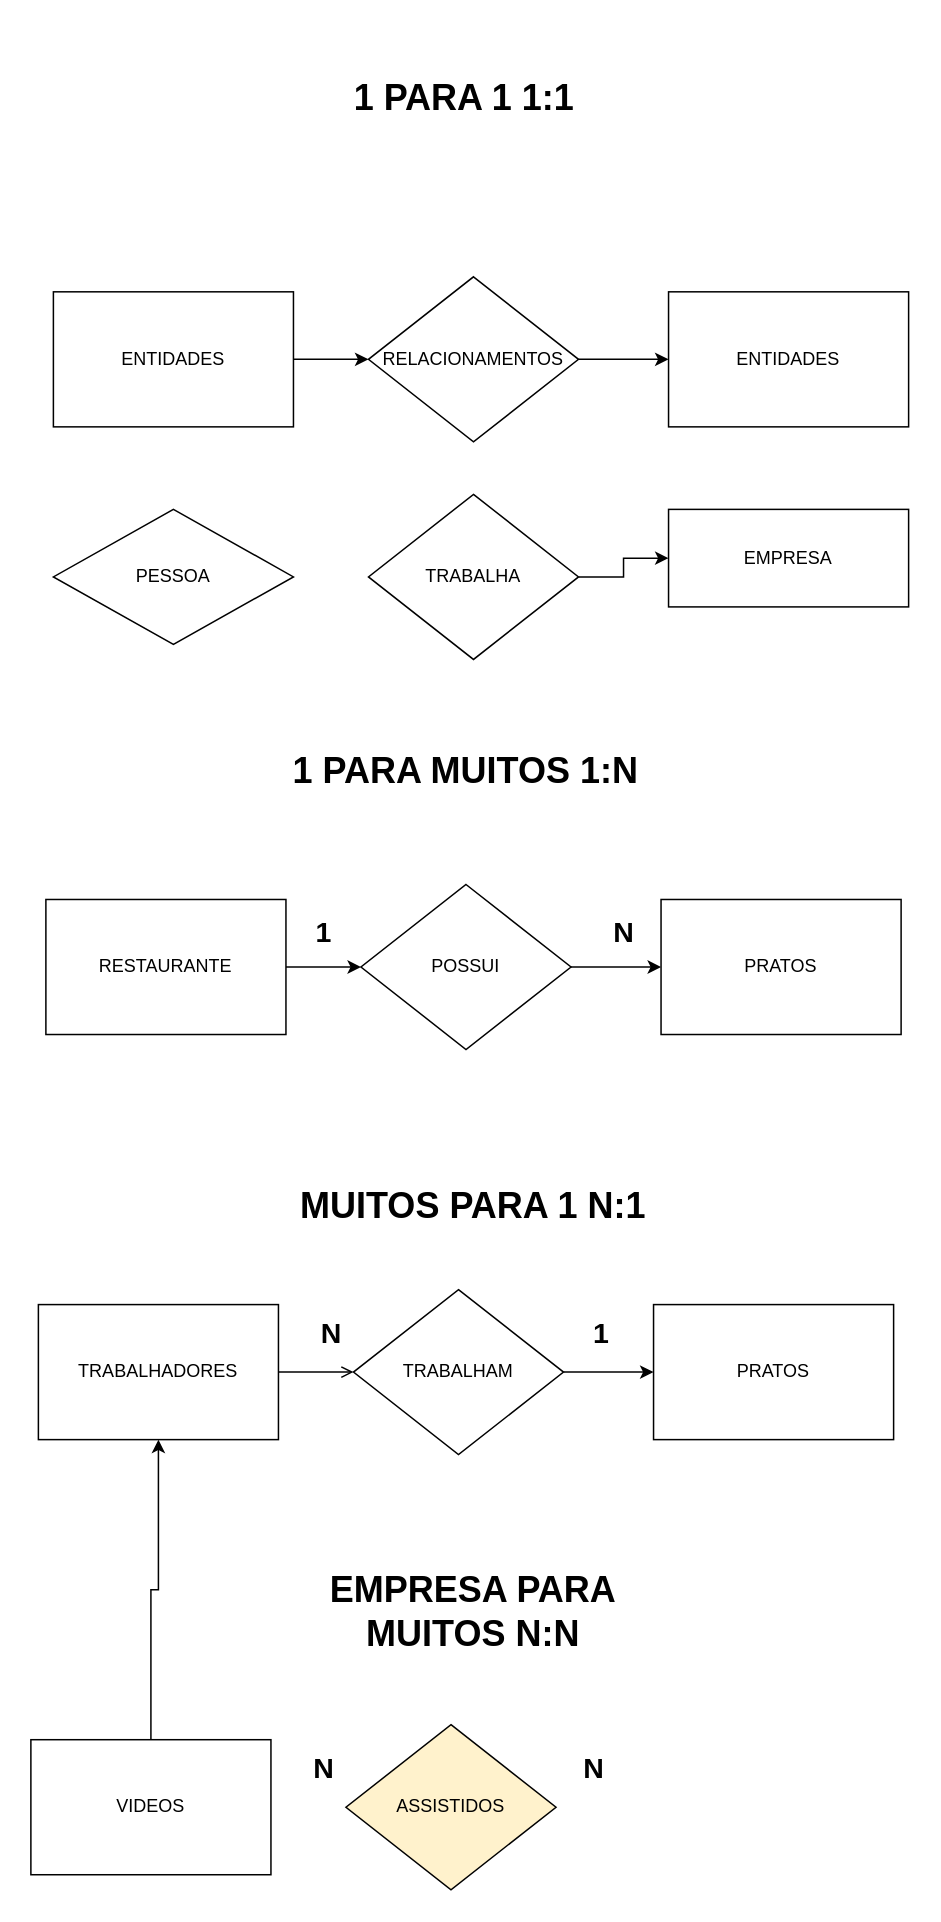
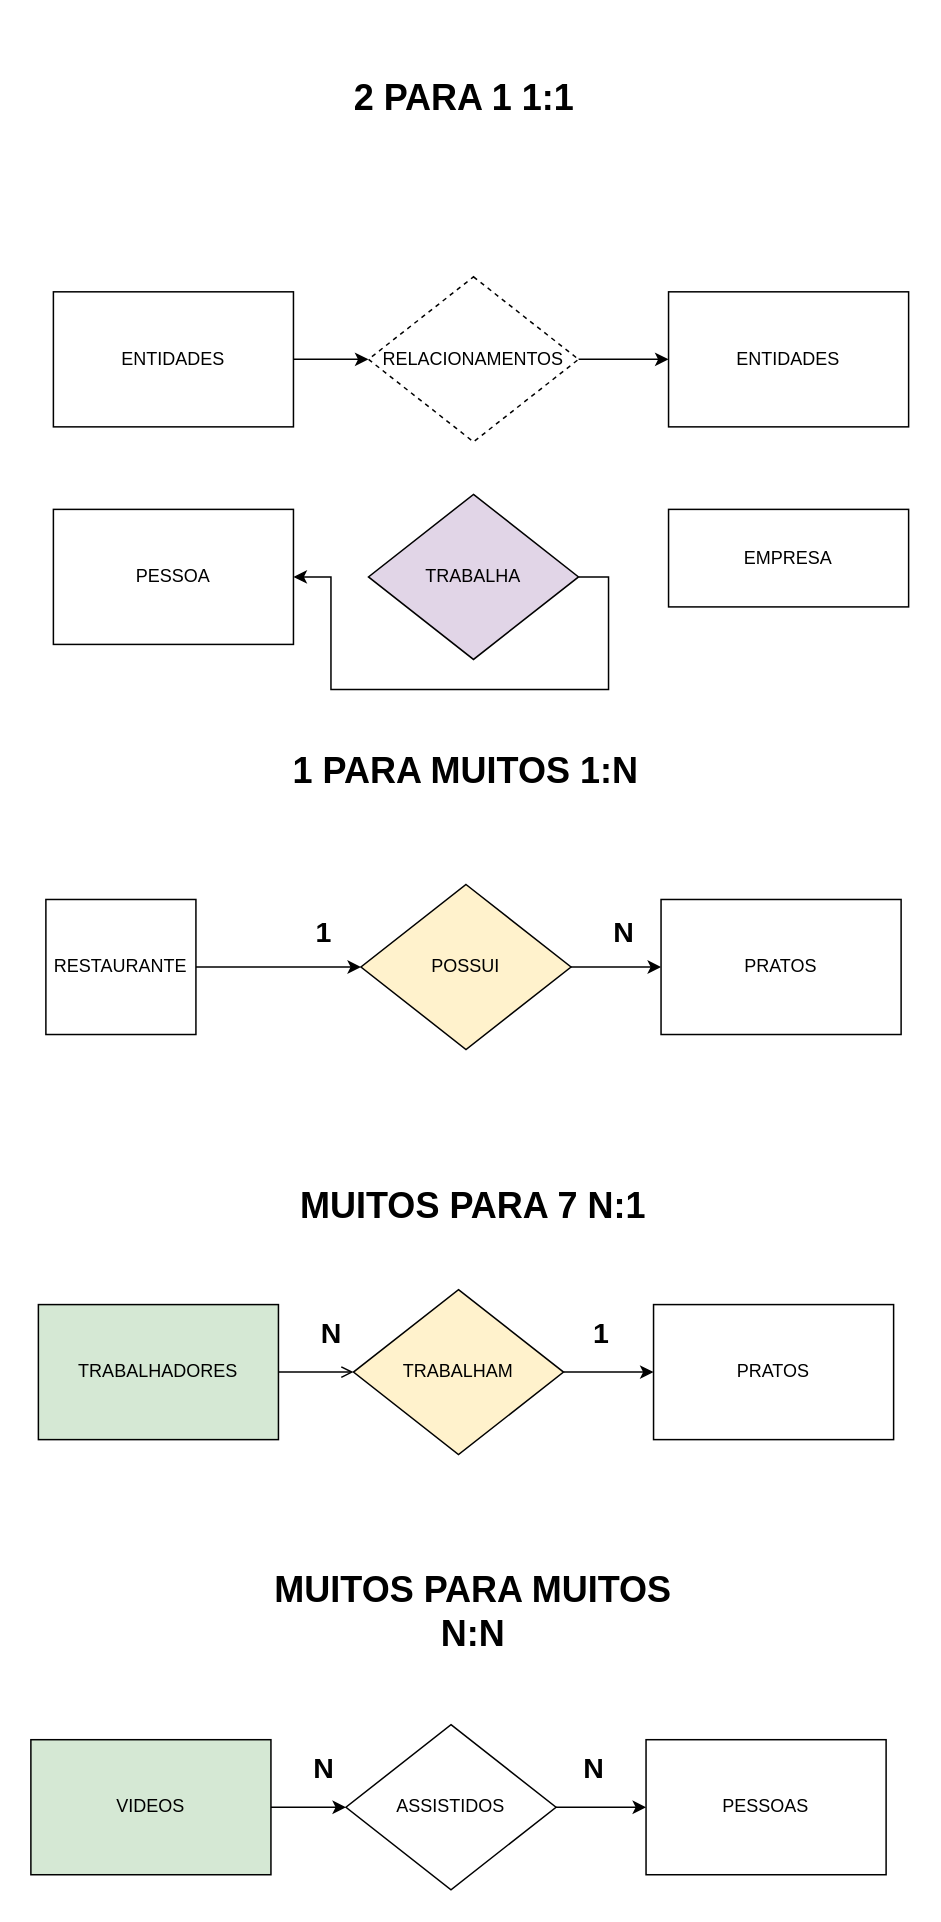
  <mxCell id="0" />
  <mxCell id="1" parent="0" />
  <mxCell id="2" style="edgeStyle=orthogonalEdgeStyle;rounded=0;orthogonalLoop=1;jettySize=auto;html=1;entryX=0;entryY=0.5;entryDx=0;entryDy=0;" edge="1" parent="1" source="3" target="5"><mxGeometry relative="1" as="geometry" /></mxCell>
  <mxCell id="3" value="ENTIDADES" style="rounded=0;whiteSpace=wrap;html=1;" vertex="1" parent="1"><mxGeometry x="35" y="194" width="160" height="90" as="geometry" /></mxCell>
  <mxCell id="4" style="edgeStyle=orthogonalEdgeStyle;rounded=0;orthogonalLoop=1;jettySize=auto;html=1;exitX=1;exitY=0.5;exitDx=0;exitDy=0;entryX=0;entryY=0.5;entryDx=0;entryDy=0;" edge="1" parent="1" source="5" target="6"><mxGeometry relative="1" as="geometry" /></mxCell>
- <mxCell id="5" value="RELACIONAMENTOS" style="rhombus;whiteSpace=wrap;html=1;" vertex="1" parent="1"><mxGeometry x="245" y="184" width="140" height="110" as="geometry" /></mxCell>
+ <mxCell id="5" value="RELACIONAMENTOS" style="rhombus;whiteSpace=wrap;html=1;dashed=1;" vertex="1" parent="1"><mxGeometry x="245" y="184" width="140" height="110" as="geometry" /></mxCell>
  <mxCell id="6" value="ENTIDADES" style="rounded=0;whiteSpace=wrap;html=1;" vertex="1" parent="1"><mxGeometry x="445" y="194" width="160" height="90" as="geometry" /></mxCell>
- <mxCell id="7" value="PESSOA" style="rhombus;whiteSpace=wrap;html=1;" vertex="1" parent="1"><mxGeometry x="35" y="339" width="160" height="90" as="geometry" /></mxCell>
- <mxCell id="8" style="edgeStyle=orthogonalEdgeStyle;rounded=0;orthogonalLoop=1;jettySize=auto;html=1;exitX=1;exitY=0.5;exitDx=0;exitDy=0;entryX=0;entryY=0.5;entryDx=0;entryDy=0;" edge="1" parent="1" source="9" target="10"><mxGeometry relative="1" as="geometry" /></mxCell>
- <mxCell id="9" value="TRABALHA" style="rhombus;whiteSpace=wrap;html=1;" vertex="1" parent="1"><mxGeometry x="245" y="329" width="140" height="110" as="geometry" /></mxCell>
+ <mxCell id="7" value="PESSOA" style="rounded=0;whiteSpace=wrap;html=1;" vertex="1" parent="1"><mxGeometry x="35" y="339" width="160" height="90" as="geometry" /></mxCell>
+ <mxCell id="8" style="edgeStyle=orthogonalEdgeStyle;rounded=0;orthogonalLoop=1;jettySize=auto;html=1;exitX=1;exitY=0.5;exitDx=0;exitDy=0;" edge="1" parent="1" source="9" target="7"><mxGeometry relative="1" as="geometry" /></mxCell>
+ <mxCell id="9" value="TRABALHA" style="rhombus;whiteSpace=wrap;html=1;fillColor=#e1d5e7;" vertex="1" parent="1"><mxGeometry x="245" y="329" width="140" height="110" as="geometry" /></mxCell>
  <mxCell id="10" value="EMPRESA" style="rounded=0;whiteSpace=wrap;html=1;" vertex="1" parent="1"><mxGeometry x="445" y="339" width="160" height="65" as="geometry" /></mxCell>
- <mxCell id="11" value="&lt;font style=&quot;font-size: 24px;&quot;&gt;&lt;b&gt;1 PARA 1 1:1&lt;/b&gt;&lt;/font&gt;" style="text;strokeColor=none;align=center;fillColor=none;html=1;verticalAlign=middle;whiteSpace=wrap;rounded=0;" vertex="1" parent="1"><mxGeometry x="174" y="20" width="270" height="90" as="geometry" /></mxCell>
+ <mxCell id="11" value="&lt;font style=&quot;font-size: 24px;&quot;&gt;&lt;b&gt;2 PARA 1 1:1&lt;/b&gt;&lt;/font&gt;" style="text;strokeColor=none;align=center;fillColor=none;html=1;verticalAlign=middle;whiteSpace=wrap;rounded=0;" vertex="1" parent="1"><mxGeometry x="174" y="20" width="270" height="90" as="geometry" /></mxCell>
  <mxCell id="12" value="&lt;font style=&quot;font-size: 24px;&quot;&gt;&lt;b&gt;1 PARA MUITOS 1:N&lt;/b&gt;&lt;/font&gt;" style="text;strokeColor=none;align=center;fillColor=none;html=1;verticalAlign=middle;whiteSpace=wrap;rounded=0;" vertex="1" parent="1"><mxGeometry x="175" y="469" width="270" height="90" as="geometry" /></mxCell>
  <mxCell id="13" style="edgeStyle=orthogonalEdgeStyle;rounded=0;orthogonalLoop=1;jettySize=auto;html=1;entryX=0;entryY=0.5;entryDx=0;entryDy=0;" edge="1" parent="1" source="14" target="16"><mxGeometry relative="1" as="geometry" /></mxCell>
- <mxCell id="14" value="RESTAURANTE" style="rounded=0;whiteSpace=wrap;html=1;" vertex="1" parent="1"><mxGeometry x="30" y="599" width="160" height="90" as="geometry" /></mxCell>
+ <mxCell id="14" value="RESTAURANTE" style="rounded=0;whiteSpace=wrap;html=1;" vertex="1" parent="1"><mxGeometry x="30" y="599" width="100" height="90" as="geometry" /></mxCell>
  <mxCell id="15" style="edgeStyle=orthogonalEdgeStyle;rounded=0;orthogonalLoop=1;jettySize=auto;html=1;exitX=1;exitY=0.5;exitDx=0;exitDy=0;entryX=0;entryY=0.5;entryDx=0;entryDy=0;" edge="1" parent="1" source="16" target="17"><mxGeometry relative="1" as="geometry" /></mxCell>
- <mxCell id="16" value="POSSUI" style="rhombus;whiteSpace=wrap;html=1;" vertex="1" parent="1"><mxGeometry x="240" y="589" width="140" height="110" as="geometry" /></mxCell>
+ <mxCell id="16" value="POSSUI" style="rhombus;whiteSpace=wrap;html=1;fillColor=#fff2cc;" vertex="1" parent="1"><mxGeometry x="240" y="589" width="140" height="110" as="geometry" /></mxCell>
  <mxCell id="17" value="PRATOS" style="rounded=0;whiteSpace=wrap;html=1;" vertex="1" parent="1"><mxGeometry x="440" y="599" width="160" height="90" as="geometry" /></mxCell>
  <mxCell id="18" value="&lt;font style=&quot;font-size: 19px;&quot;&gt;&lt;b&gt;1&lt;/b&gt;&lt;/font&gt;" style="text;html=1;align=center;verticalAlign=middle;resizable=0;points=[];autosize=1;strokeColor=none;fillColor=none;" vertex="1" parent="1"><mxGeometry x="200" y="602" width="30" height="40" as="geometry" /></mxCell>
  <mxCell id="19" value="&lt;font style=&quot;font-size: 19px;&quot;&gt;&lt;b&gt;N&lt;/b&gt;&lt;/font&gt;" style="text;html=1;align=center;verticalAlign=middle;resizable=0;points=[];autosize=1;strokeColor=none;fillColor=none;" vertex="1" parent="1"><mxGeometry x="395" y="602" width="40" height="40" as="geometry" /></mxCell>
- <mxCell id="20" value="&lt;font style=&quot;font-size: 24px;&quot;&gt;&lt;b&gt;MUITOS PARA 1 N:1&lt;/b&gt;&lt;/font&gt;" style="text;strokeColor=none;align=center;fillColor=none;html=1;verticalAlign=middle;whiteSpace=wrap;rounded=0;" vertex="1" parent="1"><mxGeometry x="180" y="759" width="270" height="90" as="geometry" /></mxCell>
+ <mxCell id="20" value="&lt;font style=&quot;font-size: 24px;&quot;&gt;&lt;b&gt;MUITOS PARA 7 N:1&lt;/b&gt;&lt;/font&gt;" style="text;strokeColor=none;align=center;fillColor=none;html=1;verticalAlign=middle;whiteSpace=wrap;rounded=0;" vertex="1" parent="1"><mxGeometry x="180" y="759" width="270" height="90" as="geometry" /></mxCell>
  <mxCell id="21" style="edgeStyle=orthogonalEdgeStyle;rounded=0;orthogonalLoop=1;jettySize=auto;html=1;entryX=0;entryY=0.5;entryDx=0;entryDy=0;endArrow=open;" edge="1" parent="1" source="22" target="24"><mxGeometry relative="1" as="geometry" /></mxCell>
- <mxCell id="22" value="TRABALHADORES" style="rounded=0;whiteSpace=wrap;html=1;" vertex="1" parent="1"><mxGeometry x="25" y="869" width="160" height="90" as="geometry" /></mxCell>
+ <mxCell id="22" value="TRABALHADORES" style="rounded=0;whiteSpace=wrap;html=1;fillColor=#d5e8d4;" vertex="1" parent="1"><mxGeometry x="25" y="869" width="160" height="90" as="geometry" /></mxCell>
  <mxCell id="23" style="edgeStyle=orthogonalEdgeStyle;rounded=0;orthogonalLoop=1;jettySize=auto;html=1;exitX=1;exitY=0.5;exitDx=0;exitDy=0;entryX=0;entryY=0.5;entryDx=0;entryDy=0;" edge="1" parent="1" source="24" target="25"><mxGeometry relative="1" as="geometry" /></mxCell>
- <mxCell id="24" value="TRABALHAM" style="rhombus;whiteSpace=wrap;html=1;" vertex="1" parent="1"><mxGeometry x="235" y="859" width="140" height="110" as="geometry" /></mxCell>
+ <mxCell id="24" value="TRABALHAM" style="rhombus;whiteSpace=wrap;html=1;fillColor=#fff2cc;" vertex="1" parent="1"><mxGeometry x="235" y="859" width="140" height="110" as="geometry" /></mxCell>
  <mxCell id="25" value="PRATOS" style="rounded=0;whiteSpace=wrap;html=1;" vertex="1" parent="1"><mxGeometry x="435" y="869" width="160" height="90" as="geometry" /></mxCell>
  <mxCell id="26" value="&lt;font style=&quot;font-size: 19px;&quot;&gt;&lt;b&gt;1&lt;/b&gt;&lt;/font&gt;" style="text;html=1;align=center;verticalAlign=middle;resizable=0;points=[];autosize=1;strokeColor=none;fillColor=none;" vertex="1" parent="1"><mxGeometry x="385" y="869" width="30" height="40" as="geometry" /></mxCell>
  <mxCell id="27" value="&lt;font style=&quot;font-size: 19px;&quot;&gt;&lt;b&gt;N&lt;/b&gt;&lt;/font&gt;" style="text;html=1;align=center;verticalAlign=middle;resizable=0;points=[];autosize=1;strokeColor=none;fillColor=none;" vertex="1" parent="1"><mxGeometry x="200" y="869" width="40" height="40" as="geometry" /></mxCell>
- <mxCell id="28" value="&lt;font style=&quot;font-size: 24px;&quot;&gt;&lt;b&gt;EMPRESA PARA MUITOS N:N&lt;/b&gt;&lt;/font&gt;" style="text;strokeColor=none;align=center;fillColor=none;html=1;verticalAlign=middle;whiteSpace=wrap;rounded=0;" vertex="1" parent="1"><mxGeometry x="180" y="1029" width="270" height="90" as="geometry" /></mxCell>
- <mxCell id="29" style="edgeStyle=orthogonalEdgeStyle;rounded=0;orthogonalLoop=1;jettySize=auto;html=1;" edge="1" parent="1" source="30" target="22"><mxGeometry relative="1" as="geometry" /></mxCell>
- <mxCell id="30" value="VIDEOS" style="rounded=0;whiteSpace=wrap;html=1;" vertex="1" parent="1"><mxGeometry x="20" y="1159" width="160" height="90" as="geometry" /></mxCell>
- <mxCell id="32" value="ASSISTIDOS" style="rhombus;whiteSpace=wrap;html=1;fillColor=#fff2cc;" vertex="1" parent="1"><mxGeometry x="230" y="1149" width="140" height="110" as="geometry" /></mxCell>
+ <mxCell id="28" value="&lt;font style=&quot;font-size: 24px;&quot;&gt;&lt;b&gt;MUITOS PARA MUITOS N:N&lt;/b&gt;&lt;/font&gt;" style="text;strokeColor=none;align=center;fillColor=none;html=1;verticalAlign=middle;whiteSpace=wrap;rounded=0;" vertex="1" parent="1"><mxGeometry x="180" y="1029" width="270" height="90" as="geometry" /></mxCell>
+ <mxCell id="29" style="edgeStyle=orthogonalEdgeStyle;rounded=0;orthogonalLoop=1;jettySize=auto;html=1;entryX=0;entryY=0.5;entryDx=0;entryDy=0;" edge="1" parent="1" source="30" target="32"><mxGeometry relative="1" as="geometry" /></mxCell>
+ <mxCell id="30" value="VIDEOS" style="rounded=0;whiteSpace=wrap;html=1;fillColor=#d5e8d4;" vertex="1" parent="1"><mxGeometry x="20" y="1159" width="160" height="90" as="geometry" /></mxCell>
+ <mxCell id="31" style="edgeStyle=orthogonalEdgeStyle;rounded=0;orthogonalLoop=1;jettySize=auto;html=1;exitX=1;exitY=0.5;exitDx=0;exitDy=0;entryX=0;entryY=0.5;entryDx=0;entryDy=0;" edge="1" parent="1" source="32" target="33"><mxGeometry relative="1" as="geometry" /></mxCell>
+ <mxCell id="32" value="ASSISTIDOS" style="rhombus;whiteSpace=wrap;html=1;" vertex="1" parent="1"><mxGeometry x="230" y="1149" width="140" height="110" as="geometry" /></mxCell>
+ <mxCell id="33" value="PESSOAS" style="rounded=0;whiteSpace=wrap;html=1;" vertex="1" parent="1"><mxGeometry x="430" y="1159" width="160" height="90" as="geometry" /></mxCell>
  <mxCell id="34" value="&lt;font style=&quot;font-size: 19px;&quot;&gt;&lt;b&gt;N&lt;/b&gt;&lt;/font&gt;" style="text;html=1;align=center;verticalAlign=middle;resizable=0;points=[];autosize=1;strokeColor=none;fillColor=none;" vertex="1" parent="1"><mxGeometry x="375" y="1159" width="40" height="40" as="geometry" /></mxCell>
  <mxCell id="35" value="&lt;font style=&quot;font-size: 19px;&quot;&gt;&lt;b&gt;N&lt;/b&gt;&lt;/font&gt;" style="text;html=1;align=center;verticalAlign=middle;resizable=0;points=[];autosize=1;strokeColor=none;fillColor=none;" vertex="1" parent="1"><mxGeometry x="195" y="1159" width="40" height="40" as="geometry" /></mxCell>
